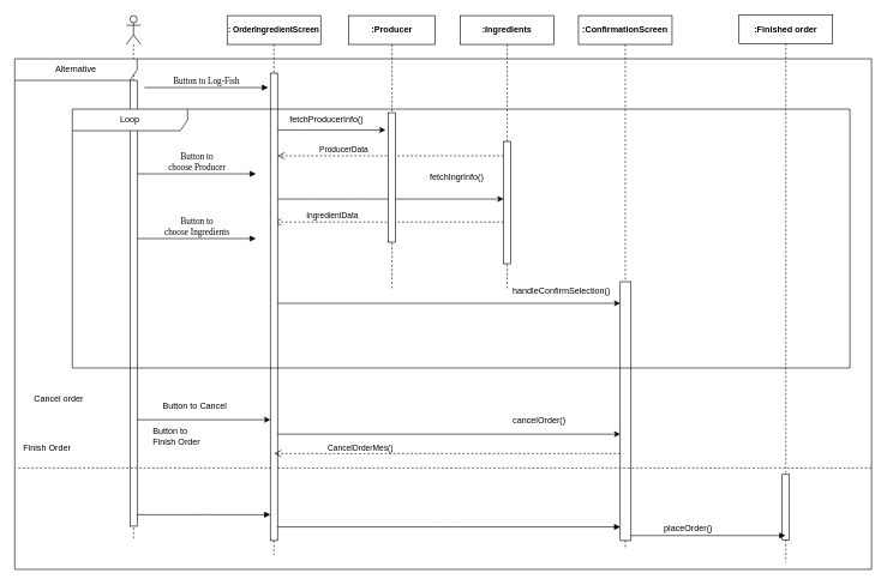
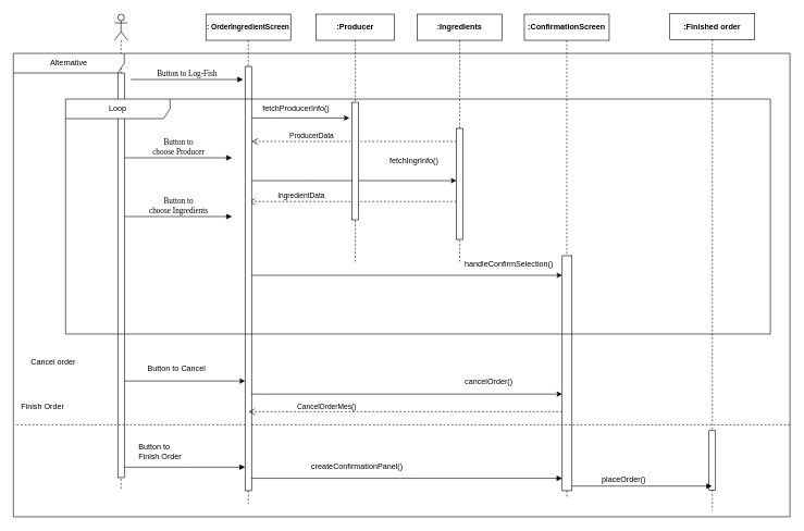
  <mxCell id="0" />
  <mxCell id="1" parent="0" />
  <mxCell id="2" value="&lt;b&gt;:ConfirmationScreen&lt;/b&gt;" style="shape=umlLifeline;perimeter=lifelinePerimeter;whiteSpace=wrap;html=1;container=1;dropTarget=0;collapsible=0;recursiveResize=0;outlineConnect=0;portConstraint=eastwest;newEdgeStyle={&quot;curved&quot;:0,&quot;rounded&quot;:0};" vertex="1" parent="1"><mxGeometry x="803" y="21" width="130" height="740" as="geometry" /></mxCell>
  <mxCell id="3" value="" style="html=1;points=[[0,0,0,0,5],[0,1,0,0,-5],[1,0,0,0,5],[1,1,0,0,-5]];perimeter=orthogonalPerimeter;outlineConnect=0;targetShapes=umlLifeline;portConstraint=eastwest;newEdgeStyle={&quot;curved&quot;:0,&quot;rounded&quot;:0};" vertex="1" parent="2"><mxGeometry x="58" y="370" width="15" height="360" as="geometry" /></mxCell>
  <mxCell id="4" value="Button to Log-Fish" style="html=1;verticalAlign=bottom;endArrow=block;labelBackgroundColor=none;fontFamily=Verdana;fontSize=12;edgeStyle=elbowEdgeStyle;elbow=vertical;" edge="1" parent="1"><mxGeometry relative="1" as="geometry"><mxPoint x="200" y="121" as="sourcePoint" /><mxPoint x="372" y="120.931" as="targetPoint" /></mxGeometry></mxCell>
  <mxCell id="5" value="" style="shape=umlLifeline;perimeter=lifelinePerimeter;whiteSpace=wrap;html=1;container=1;dropTarget=0;collapsible=0;recursiveResize=0;outlineConnect=0;portConstraint=eastwest;newEdgeStyle={&quot;curved&quot;:0,&quot;rounded&quot;:0};participant=umlActor;" vertex="1" parent="1"><mxGeometry x="175" y="21" width="20" height="730" as="geometry" /></mxCell>
  <mxCell id="6" value="" style="html=1;points=[[0,0,0,0,5],[0,1,0,0,-5],[1,0,0,0,5],[1,1,0,0,-5]];perimeter=orthogonalPerimeter;outlineConnect=0;targetShapes=umlLifeline;portConstraint=eastwest;newEdgeStyle={&quot;curved&quot;:0,&quot;rounded&quot;:0};" vertex="1" parent="5"><mxGeometry x="5" y="90" width="10" height="620" as="geometry" /></mxCell>
  <mxCell id="7" value="" style="edgeStyle=orthogonalEdgeStyle;rounded=0;orthogonalLoop=1;jettySize=auto;html=1;curved=0;" edge="1" parent="1"><mxGeometry relative="1" as="geometry"><mxPoint x="385" y="180" as="sourcePoint" /><mxPoint x="535" y="180" as="targetPoint" /><Array as="points"><mxPoint x="415" y="180" /><mxPoint x="415" y="180" /></Array></mxGeometry></mxCell>
  <mxCell id="8" value="fetchProducerInfo()" style="text;whiteSpace=wrap;html=1;" vertex="1" parent="1"><mxGeometry x="400" y="151" width="110" height="20" as="geometry" /></mxCell>
  <mxCell id="9" value="fetchIngrInfo()" style="text;whiteSpace=wrap;html=1;" vertex="1" parent="1"><mxGeometry x="595" y="231" width="82" height="30" as="geometry" /></mxCell>
  <mxCell id="10" style="edgeStyle=orthogonalEdgeStyle;rounded=0;orthogonalLoop=1;jettySize=auto;html=1;curved=0;" edge="1" parent="1" target="29"><mxGeometry relative="1" as="geometry"><mxPoint x="385" y="276.034" as="sourcePoint" /><mxPoint x="685" y="251" as="targetPoint" /><Array as="points"><mxPoint x="505" y="276" /><mxPoint x="505" y="276" /></Array></mxGeometry></mxCell>
  <mxCell id="11" value="ProducerData" style="html=1;verticalAlign=bottom;endArrow=open;dashed=1;endSize=8;curved=0;rounded=0;" edge="1" parent="1" source="29"><mxGeometry x="0.411" relative="1" as="geometry"><mxPoint x="710.5" y="216" as="sourcePoint" /><mxPoint x="385" y="216" as="targetPoint" /><mxPoint as="offset" /></mxGeometry></mxCell>
  <mxCell id="12" value="IngredientData" style="html=1;verticalAlign=bottom;endArrow=open;dashed=1;endSize=8;curved=0;rounded=0;" edge="1" parent="1"><mxGeometry x="0.495" relative="1" as="geometry"><mxPoint x="699" y="308" as="sourcePoint" /><mxPoint x="380.1" y="308" as="targetPoint" /><mxPoint as="offset" /></mxGeometry></mxCell>
  <mxCell id="13" value="Button to&lt;br&gt;choose Producer" style="html=1;verticalAlign=bottom;endArrow=block;labelBackgroundColor=none;fontFamily=Verdana;fontSize=12;edgeStyle=elbowEdgeStyle;elbow=vertical;" edge="1" parent="1"><mxGeometry relative="1" as="geometry"><mxPoint x="190" y="241" as="sourcePoint" /><mxPoint x="355" y="241" as="targetPoint" /></mxGeometry></mxCell>
  <mxCell id="14" value="Button to&lt;br&gt;choose Ingredients " style="html=1;verticalAlign=bottom;endArrow=block;labelBackgroundColor=none;fontFamily=Verdana;fontSize=12;edgeStyle=elbowEdgeStyle;elbow=vertical;" edge="1" parent="1"><mxGeometry relative="1" as="geometry"><mxPoint x="190" y="331" as="sourcePoint" /><mxPoint x="355" y="331" as="targetPoint" /><mxPoint as="offset" /></mxGeometry></mxCell>
  <mxCell id="15" value="Alternative" style="shape=umlFrame;whiteSpace=wrap;html=1;pointerEvents=0;recursiveResize=0;container=1;collapsible=0;width=170;" vertex="1" parent="1"><mxGeometry x="20" y="81" width="1190" height="710" as="geometry" /></mxCell>
  <mxCell id="16" value="Cancel order" style="text;html=1;" vertex="1" parent="15"><mxGeometry width="100" height="20" relative="1" as="geometry"><mxPoint x="25" y="460" as="offset" /></mxGeometry></mxCell>
  <mxCell id="17" value="" style="line;strokeWidth=1;dashed=1;labelPosition=center;verticalLabelPosition=bottom;align=left;verticalAlign=top;spacingLeft=20;spacingTop=15;html=1;whiteSpace=wrap;" vertex="1" parent="15"><mxGeometry x="5" y="564" width="1185" height="10" as="geometry" /></mxCell>
  <mxCell id="18" value="Button to Cancel " style="text;whiteSpace=wrap;html=1;" vertex="1" parent="15"><mxGeometry x="204" y="469.16" width="120" height="25" as="geometry" /></mxCell>
  <mxCell id="19" value="Finish Order" style="text;html=1;align=center;verticalAlign=middle;whiteSpace=wrap;rounded=0;" vertex="1" parent="15"><mxGeometry x="10" y="527" width="70" height="30" as="geometry" /></mxCell>
- <mxCell id="20" value="Button to &lt;br&gt;Finish Order" style="text;whiteSpace=wrap;html=1;" vertex="1" parent="15"><mxGeometry x="190" y="505" width="90" height="30" as="geometry" /></mxCell>
+ <mxCell id="20" value="Button to &lt;br&gt;Finish Order" style="text;whiteSpace=wrap;html=1;" vertex="1" parent="15"><mxGeometry x="190" y="590" width="90" height="30" as="geometry" /></mxCell>
  <mxCell id="21" style="edgeStyle=orthogonalEdgeStyle;rounded=0;orthogonalLoop=1;jettySize=auto;html=1;curved=0;" edge="1" parent="15"><mxGeometry relative="1" as="geometry"><mxPoint x="170" y="502" as="sourcePoint" /><mxPoint x="355.0" y="502.034" as="targetPoint" /><Array as="points"><mxPoint x="350" y="502" /><mxPoint x="350" y="502" /></Array></mxGeometry></mxCell>
+ <mxCell id="22" value="createConfirmationPanel()" style="text;whiteSpace=wrap;html=1;" vertex="1" parent="15"><mxGeometry x="455" y="620" width="145" height="20" as="geometry" /></mxCell>
  <mxCell id="23" value="" style="html=1;verticalAlign=bottom;endArrow=block;labelBackgroundColor=none;fontFamily=Verdana;fontSize=12;edgeStyle=elbowEdgeStyle;elbow=vertical;" edge="1" parent="15"><mxGeometry x="-0.07" relative="1" as="geometry"><mxPoint x="363" y="651" as="sourcePoint" /><mxPoint x="841" y="651" as="targetPoint" /><mxPoint as="offset" /></mxGeometry></mxCell>
  <mxCell id="24" value="placeOrder()" style="text;whiteSpace=wrap;html=1;" vertex="1" parent="15"><mxGeometry x="900" y="640" width="100" height="20" as="geometry" /></mxCell>
  <mxCell id="25" value="cancelOrder()" style="text;whiteSpace=wrap;html=1;" vertex="1" parent="15"><mxGeometry x="690" y="490" width="100" height="30" as="geometry" /></mxCell>
  <mxCell id="26" value="&lt;b&gt;:Finished order&lt;/b&gt;" style="shape=umlLifeline;perimeter=lifelinePerimeter;whiteSpace=wrap;html=1;container=1;dropTarget=0;collapsible=0;recursiveResize=0;outlineConnect=0;portConstraint=eastwest;newEdgeStyle={&quot;curved&quot;:0,&quot;rounded&quot;:0};" vertex="1" parent="1"><mxGeometry x="1026" y="20" width="130" height="761" as="geometry" /></mxCell>
  <mxCell id="27" value="" style="html=1;points=[[0,0,0,0,5],[0,1,0,0,-5],[1,0,0,0,5],[1,1,0,0,-5]];perimeter=orthogonalPerimeter;outlineConnect=0;targetShapes=umlLifeline;portConstraint=eastwest;newEdgeStyle={&quot;curved&quot;:0,&quot;rounded&quot;:0};" vertex="1" parent="26"><mxGeometry x="60" y="639" width="10" height="91" as="geometry" /></mxCell>
  <mxCell id="28" value="&lt;b&gt;:Ingredients&lt;/b&gt;" style="shape=umlLifeline;perimeter=lifelinePerimeter;whiteSpace=wrap;html=1;container=1;dropTarget=0;collapsible=0;recursiveResize=0;outlineConnect=0;portConstraint=eastwest;newEdgeStyle={&quot;curved&quot;:0,&quot;rounded&quot;:0};" vertex="1" parent="1"><mxGeometry x="639" y="21" width="130" height="380" as="geometry" /></mxCell>
  <mxCell id="29" value="" style="html=1;points=[[0,0,0,0,5],[0,1,0,0,-5],[1,0,0,0,5],[1,1,0,0,-5]];perimeter=orthogonalPerimeter;outlineConnect=0;targetShapes=umlLifeline;portConstraint=eastwest;newEdgeStyle={&quot;curved&quot;:0,&quot;rounded&quot;:0};" vertex="1" parent="28"><mxGeometry x="60" y="175" width="10" height="170" as="geometry" /></mxCell>
  <mxCell id="30" value="&lt;b&gt;:Producer&lt;/b&gt;" style="shape=umlLifeline;perimeter=lifelinePerimeter;whiteSpace=wrap;html=1;container=1;dropTarget=0;collapsible=0;recursiveResize=0;outlineConnect=0;portConstraint=eastwest;newEdgeStyle={&quot;curved&quot;:0,&quot;rounded&quot;:0};" vertex="1" parent="1"><mxGeometry x="484" y="21" width="120" height="380" as="geometry" /></mxCell>
  <mxCell id="31" value="" style="html=1;points=[[0,0,0,0,5],[0,1,0,0,-5],[1,0,0,0,5],[1,1,0,0,-5]];perimeter=orthogonalPerimeter;outlineConnect=0;targetShapes=umlLifeline;portConstraint=eastwest;newEdgeStyle={&quot;curved&quot;:0,&quot;rounded&quot;:0};" vertex="1" parent="30"><mxGeometry x="55" y="135" width="10" height="180" as="geometry" /></mxCell>
  <mxCell id="32" value="&lt;b&gt;&lt;font style=&quot;font-size: 11px;&quot;&gt;: OrderIngredientScreen&lt;/font&gt;&lt;/b&gt;" style="shape=umlLifeline;perimeter=lifelinePerimeter;whiteSpace=wrap;html=1;container=1;dropTarget=0;collapsible=0;recursiveResize=0;outlineConnect=0;portConstraint=eastwest;newEdgeStyle={&quot;curved&quot;:0,&quot;rounded&quot;:0};" vertex="1" parent="1"><mxGeometry x="315" y="21" width="130" height="750" as="geometry" /></mxCell>
  <mxCell id="33" value="" style="html=1;points=[[0,0,0,0,5],[0,1,0,0,-5],[1,0,0,0,5],[1,1,0,0,-5]];perimeter=orthogonalPerimeter;outlineConnect=0;targetShapes=umlLifeline;portConstraint=eastwest;newEdgeStyle={&quot;curved&quot;:0,&quot;rounded&quot;:0};" vertex="1" parent="32"><mxGeometry x="60" y="80" width="10" height="650" as="geometry" /></mxCell>
  <mxCell id="34" value="" style="edgeStyle=orthogonalEdgeStyle;rounded=0;orthogonalLoop=1;jettySize=auto;html=1;curved=0;" edge="1" parent="1" source="33" target="3"><mxGeometry relative="1" as="geometry"><mxPoint x="390" y="346" as="sourcePoint" /><mxPoint x="545" y="391" as="targetPoint" /><Array as="points"><mxPoint x="590" y="421" /><mxPoint x="590" y="421" /></Array></mxGeometry></mxCell>
  <mxCell id="35" value="handleConfirmSelection()" style="text;whiteSpace=wrap;html=1;" vertex="1" parent="1"><mxGeometry x="710" y="391" width="140" height="40" as="geometry" /></mxCell>
  <mxCell id="36" value="Loop" style="shape=umlFrame;whiteSpace=wrap;html=1;pointerEvents=0;recursiveResize=0;container=1;collapsible=0;width=160;" vertex="1" parent="1"><mxGeometry x="100" y="151" width="1080" height="360" as="geometry" /></mxCell>
  <mxCell id="37" value="" style="html=1;verticalAlign=bottom;endArrow=block;labelBackgroundColor=none;fontFamily=Verdana;fontSize=12;edgeStyle=elbowEdgeStyle;elbow=vertical;" edge="1" parent="1"><mxGeometry x="-0.07" relative="1" as="geometry"><mxPoint x="190" y="715" as="sourcePoint" /><mxPoint x="375" y="715" as="targetPoint" /><mxPoint as="offset" /></mxGeometry></mxCell>
  <mxCell id="38" value="" style="html=1;verticalAlign=bottom;endArrow=block;labelBackgroundColor=none;fontFamily=Verdana;fontSize=12;edgeStyle=elbowEdgeStyle;elbow=vertical;" edge="1" parent="1" target="26"><mxGeometry x="-0.07" relative="1" as="geometry"><mxPoint x="876" y="744" as="sourcePoint" /><mxPoint x="1110" y="751" as="targetPoint" /><mxPoint as="offset" /><Array as="points"><mxPoint x="1100" y="744" /></Array></mxGeometry></mxCell>
  <mxCell id="39" style="edgeStyle=orthogonalEdgeStyle;rounded=0;orthogonalLoop=1;jettySize=auto;html=1;curved=0;" edge="1" parent="1"><mxGeometry relative="1" as="geometry"><mxPoint x="385" y="603" as="sourcePoint" /><mxPoint x="861" y="603" as="targetPoint" /><Array as="points"><mxPoint x="400" y="603" /><mxPoint x="400" y="603" /></Array></mxGeometry></mxCell>
  <mxCell id="40" value="CancelOrderMes()" style="html=1;verticalAlign=bottom;endArrow=open;dashed=1;endSize=8;curved=0;rounded=0;" edge="1" parent="1"><mxGeometry x="0.501" y="1" relative="1" as="geometry"><mxPoint x="861" y="630" as="sourcePoint" /><mxPoint x="380.149" y="630" as="targetPoint" /><mxPoint as="offset" /></mxGeometry></mxCell>
